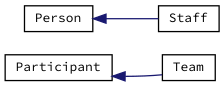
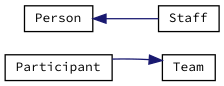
  digraph {
    fontname="Source Code Pro"
    rankdir=LR
    node [color=black fillcolor=white fontname="Source Code Pro" fontsize=10 shape=record style=filled]
    edge [color=midnightblue dir=back fontname="Source Code Pro" fontsize=10 labelfontname=Helvetica labelfontsize=10 style=solid]
    n1 [height=0.2 label=Participant width=0.4]
    n2 [height=0.2 label=Team width=0.4]
    n3 [height=0.2 label=Person width=0.4]
    n4 [height=0.2 label=Staff width=0.4]
-   n1 -> n2
+   n2 -> n1
    n3 -> n4
  }
